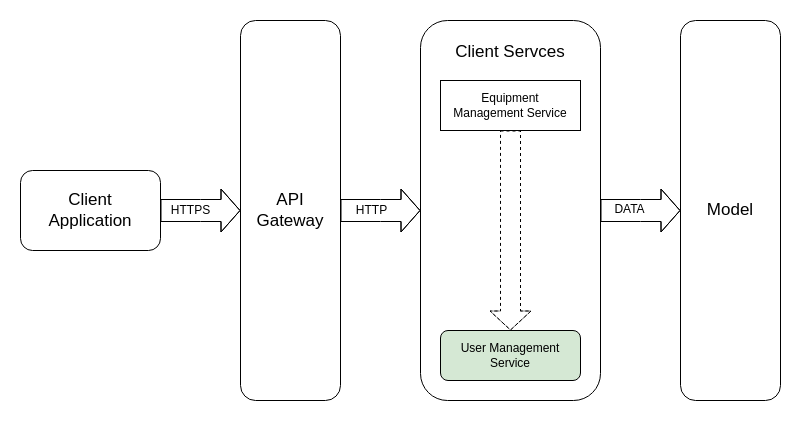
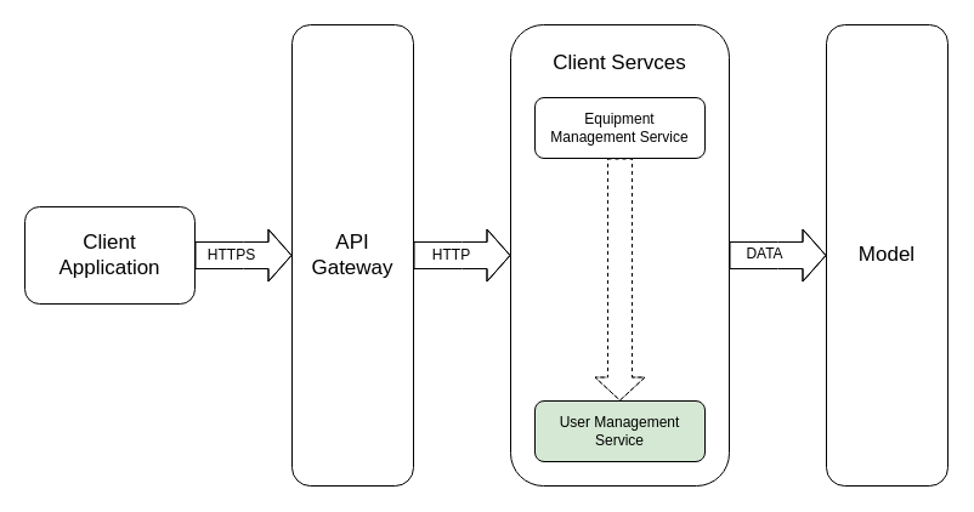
  <mxCell id="0" />
  <mxCell id="1" parent="0" />
  <mxCell id="2" style="edgeStyle=elbowEdgeStyle;shape=flexArrow;rounded=0;orthogonalLoop=1;jettySize=auto;elbow=vertical;html=1;fontSize=12;width=22;" edge="1" parent="1" source="4" target="9"><mxGeometry relative="1" as="geometry" /></mxCell>
  <mxCell id="3" value="DATA" style="edgeLabel;html=1;align=center;verticalAlign=middle;resizable=0;points=[];fontSize=12;" vertex="1" connectable="0" parent="2"><mxGeometry x="-0.292" y="2" relative="1" as="geometry"><mxPoint as="offset" /></mxGeometry></mxCell>
  <mxCell id="4" value="" style="rounded=1;whiteSpace=wrap;html=1;fontSize=12;" vertex="1" parent="1"><mxGeometry x="420" y="20" width="180" height="380" as="geometry" /></mxCell>
  <mxCell id="5" style="edgeStyle=elbowEdgeStyle;rounded=0;orthogonalLoop=1;jettySize=auto;elbow=vertical;html=1;shape=flexArrow;fontSize=12;width=22;" edge="1" parent="1" source="7" target="13"><mxGeometry relative="1" as="geometry" /></mxCell>
  <mxCell id="6" value="HTTPS" style="edgeLabel;html=1;align=center;verticalAlign=middle;resizable=0;points=[];fontSize=12;" vertex="1" connectable="0" parent="5"><mxGeometry x="-0.521" y="4" relative="1" as="geometry"><mxPoint x="10.83" y="3.83" as="offset" /></mxGeometry></mxCell>
  <mxCell id="7" value="" style="rounded=1;whiteSpace=wrap;html=1;" parent="1" vertex="1"><mxGeometry y="170" width="140" height="80" as="geometry" x="20" /></mxCell>
  <mxCell id="8" value="&lt;font&gt;&lt;font style=&quot;font-size: 17px&quot;&gt;Client Application&lt;/font&gt;&lt;br style=&quot;font-size: 17px&quot;&gt;&lt;/font&gt;" style="text;html=1;strokeColor=none;fillColor=none;align=center;verticalAlign=middle;whiteSpace=wrap;rounded=0;rotation=0;fontSize=17;" parent="1" vertex="1"><mxGeometry x="30" y="190" width="120" height="40" as="geometry" /></mxCell>
  <mxCell id="9" value="" style="rounded=1;whiteSpace=wrap;html=1;" parent="1" vertex="1"><mxGeometry x="680" y="20" width="100" height="380" as="geometry" /></mxCell>
  <mxCell id="10" value="Model" style="text;html=1;strokeColor=none;fillColor=none;align=center;verticalAlign=middle;whiteSpace=wrap;rounded=0;rotation=0;fontSize=17;" parent="1" vertex="1"><mxGeometry x="690" y="190" width="80" height="40" as="geometry" /></mxCell>
  <mxCell id="11" style="edgeStyle=elbowEdgeStyle;shape=flexArrow;rounded=0;orthogonalLoop=1;jettySize=auto;elbow=vertical;html=1;fontSize=12;width=22;" edge="1" parent="1" source="13" target="4"><mxGeometry relative="1" as="geometry" /></mxCell>
  <mxCell id="12" value="HTTP" style="edgeLabel;html=1;align=center;verticalAlign=middle;resizable=0;points=[];fontSize=12;" vertex="1" connectable="0" parent="11"><mxGeometry x="-0.333" y="1" relative="1" as="geometry"><mxPoint x="3.33" y="0.83" as="offset" /></mxGeometry></mxCell>
  <mxCell id="13" value="" style="rounded=1;whiteSpace=wrap;html=1;" parent="1" vertex="1"><mxGeometry x="240" y="20" width="100" height="380" as="geometry" /></mxCell>
  <mxCell id="14" value="&lt;font&gt;&lt;font style=&quot;font-size: 17px&quot;&gt;API&lt;br&gt;Gateway&lt;/font&gt;&lt;br style=&quot;font-size: 17px&quot;&gt;&lt;/font&gt;" style="text;html=1;strokeColor=none;fillColor=none;align=center;verticalAlign=middle;whiteSpace=wrap;rounded=0;rotation=0;fontSize=17;" parent="1" vertex="1"><mxGeometry x="240" y="190" width="100" height="40" as="geometry" /></mxCell>
  <mxCell id="15" value="&lt;font style=&quot;font-size: 17px&quot;&gt;Client Servces&lt;/font&gt;" style="text;html=1;strokeColor=none;fillColor=none;align=center;verticalAlign=middle;whiteSpace=wrap;rounded=0;fontSize=12;" vertex="1" parent="1"><mxGeometry x="440" y="37" width="140" height="30" as="geometry" /></mxCell>
  <mxCell id="16" style="edgeStyle=elbowEdgeStyle;shape=flexArrow;rounded=0;orthogonalLoop=1;jettySize=auto;elbow=vertical;html=1;fontSize=12;width=20;dashed=1;" edge="1" parent="1" source="17" target="18"><mxGeometry relative="1" as="geometry" /></mxCell>
- <mxCell id="17" value="Equipment&lt;br&gt;Management Service" style="whiteSpace=wrap;html=1;fontSize=12;rounded=0;" vertex="1" parent="1"><mxGeometry x="440" y="80" width="140" height="50" as="geometry" /></mxCell>
+ <mxCell id="17" value="Equipment&lt;br&gt;Management Service" style="rounded=1;whiteSpace=wrap;html=1;fontSize=12;" vertex="1" parent="1"><mxGeometry x="440" y="80" width="140" height="50" as="geometry" /></mxCell>
  <mxCell id="18" value="User Management&lt;br&gt;Service" style="rounded=1;whiteSpace=wrap;html=1;fontSize=12;fillColor=#d5e8d4;" vertex="1" parent="1"><mxGeometry x="440" y="330" width="140" height="50" as="geometry" /></mxCell>
